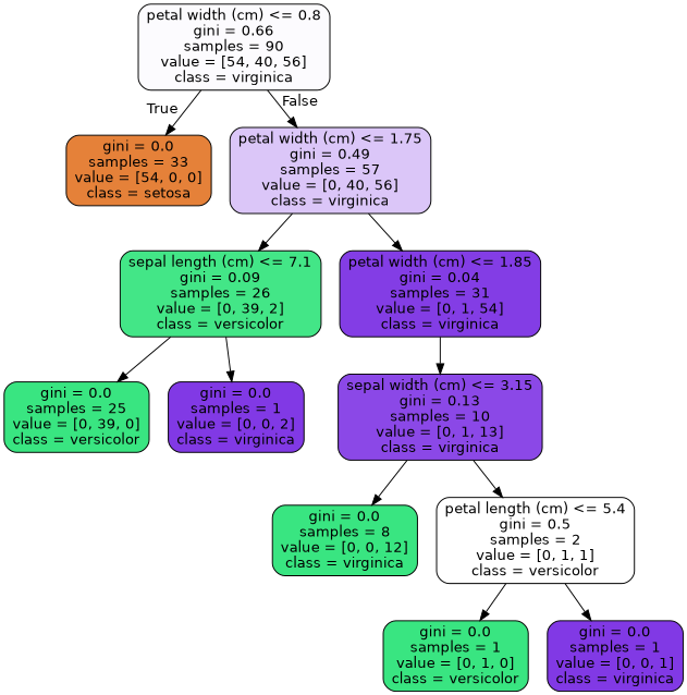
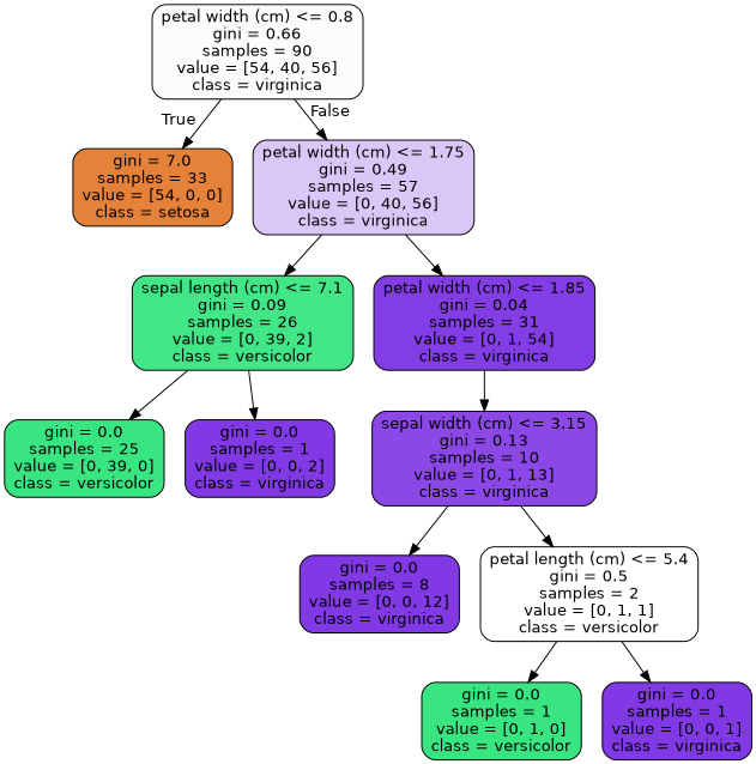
  digraph {
    node [color=black fillcolor="#8139e5" fontname=helvetica shape=box style="filled, rounded"]
    edge [fontname=helvetica]
    n1 [fillcolor="#fcfbfe" label="petal width (cm) <= 0.8\ngini = 0.66\nsamples = 90\nvalue = [54, 40, 56]\nclass = virginica"]
-   n2 [fillcolor="#e58139" label="gini = 0.0\nsamples = 33\nvalue = [54, 0, 0]\nclass = setosa"]
+   n2 [fillcolor="#e58139" label="gini = 7.0\nsamples = 33\nvalue = [54, 0, 0]\nclass = setosa"]
    n3 [fillcolor="#dbc6f8" label="petal width (cm) <= 1.75\ngini = 0.49\nsamples = 57\nvalue = [0, 40, 56]\nclass = virginica"]
    n4 [fillcolor="#43e687" label="sepal length (cm) <= 7.1\ngini = 0.09\nsamples = 26\nvalue = [0, 39, 2]\nclass = versicolor"]
    n5 [fillcolor="#833de5" label="petal width (cm) <= 1.85\ngini = 0.04\nsamples = 31\nvalue = [0, 1, 54]\nclass = virginica"]
    n6 [fillcolor="#39e581" label="gini = 0.0\nsamples = 25\nvalue = [0, 39, 0]\nclass = versicolor"]
    n7 [label="gini = 0.0\nsamples = 1\nvalue = [0, 0, 2]\nclass = virginica"]
    n8 [fillcolor="#8b48e7" label="sepal width (cm) <= 3.15\ngini = 0.13\nsamples = 10\nvalue = [0, 1, 13]\nclass = virginica"]
-   n9 [fillcolor="#39e581" label="gini = 0.0\nsamples = 8\nvalue = [0, 0, 12]\nclass = virginica"]
+   n9 [label="gini = 0.0\nsamples = 8\nvalue = [0, 0, 12]\nclass = virginica"]
    n10 [fillcolor="#ffffff" label="petal length (cm) <= 5.4\ngini = 0.5\nsamples = 2\nvalue = [0, 1, 1]\nclass = versicolor"]
    n11 [fillcolor="#39e581" label="gini = 0.0\nsamples = 1\nvalue = [0, 1, 0]\nclass = versicolor"]
    n12 [label="gini = 0.0\nsamples = 1\nvalue = [0, 0, 1]\nclass = virginica"]
    n1 -> n2 [headlabel=True labelangle=45 labeldistance=2.5]
    n1 -> n3 [headlabel=False labelangle=-45 labeldistance=2.5]
    n3 -> n4
    n3 -> n5
    n4 -> n6
    n4 -> n7
    n5 -> n8
    n8 -> n9
    n8 -> n10
    n10 -> n11
    n10 -> n12
  }
